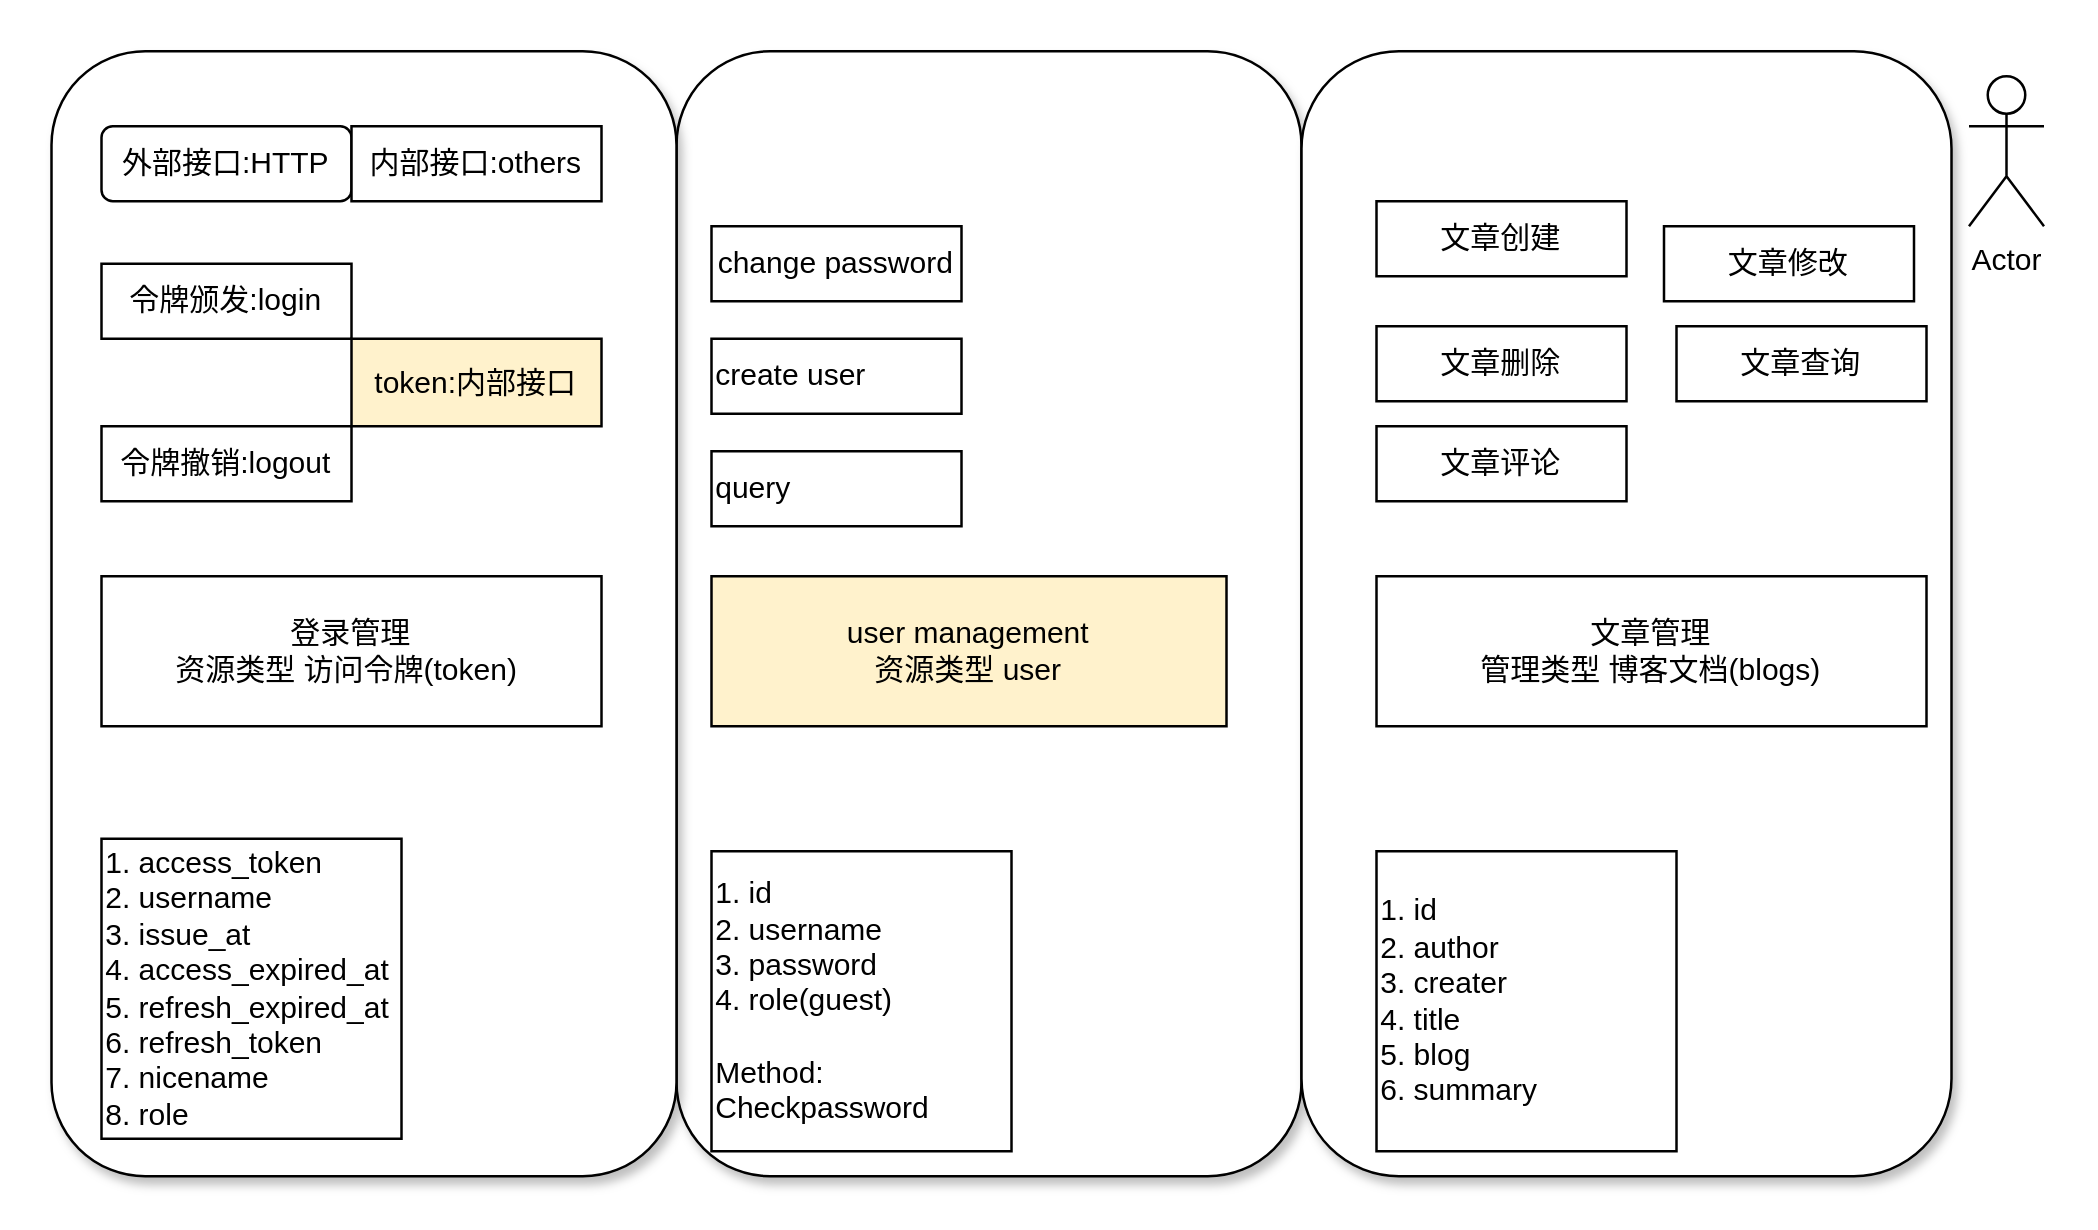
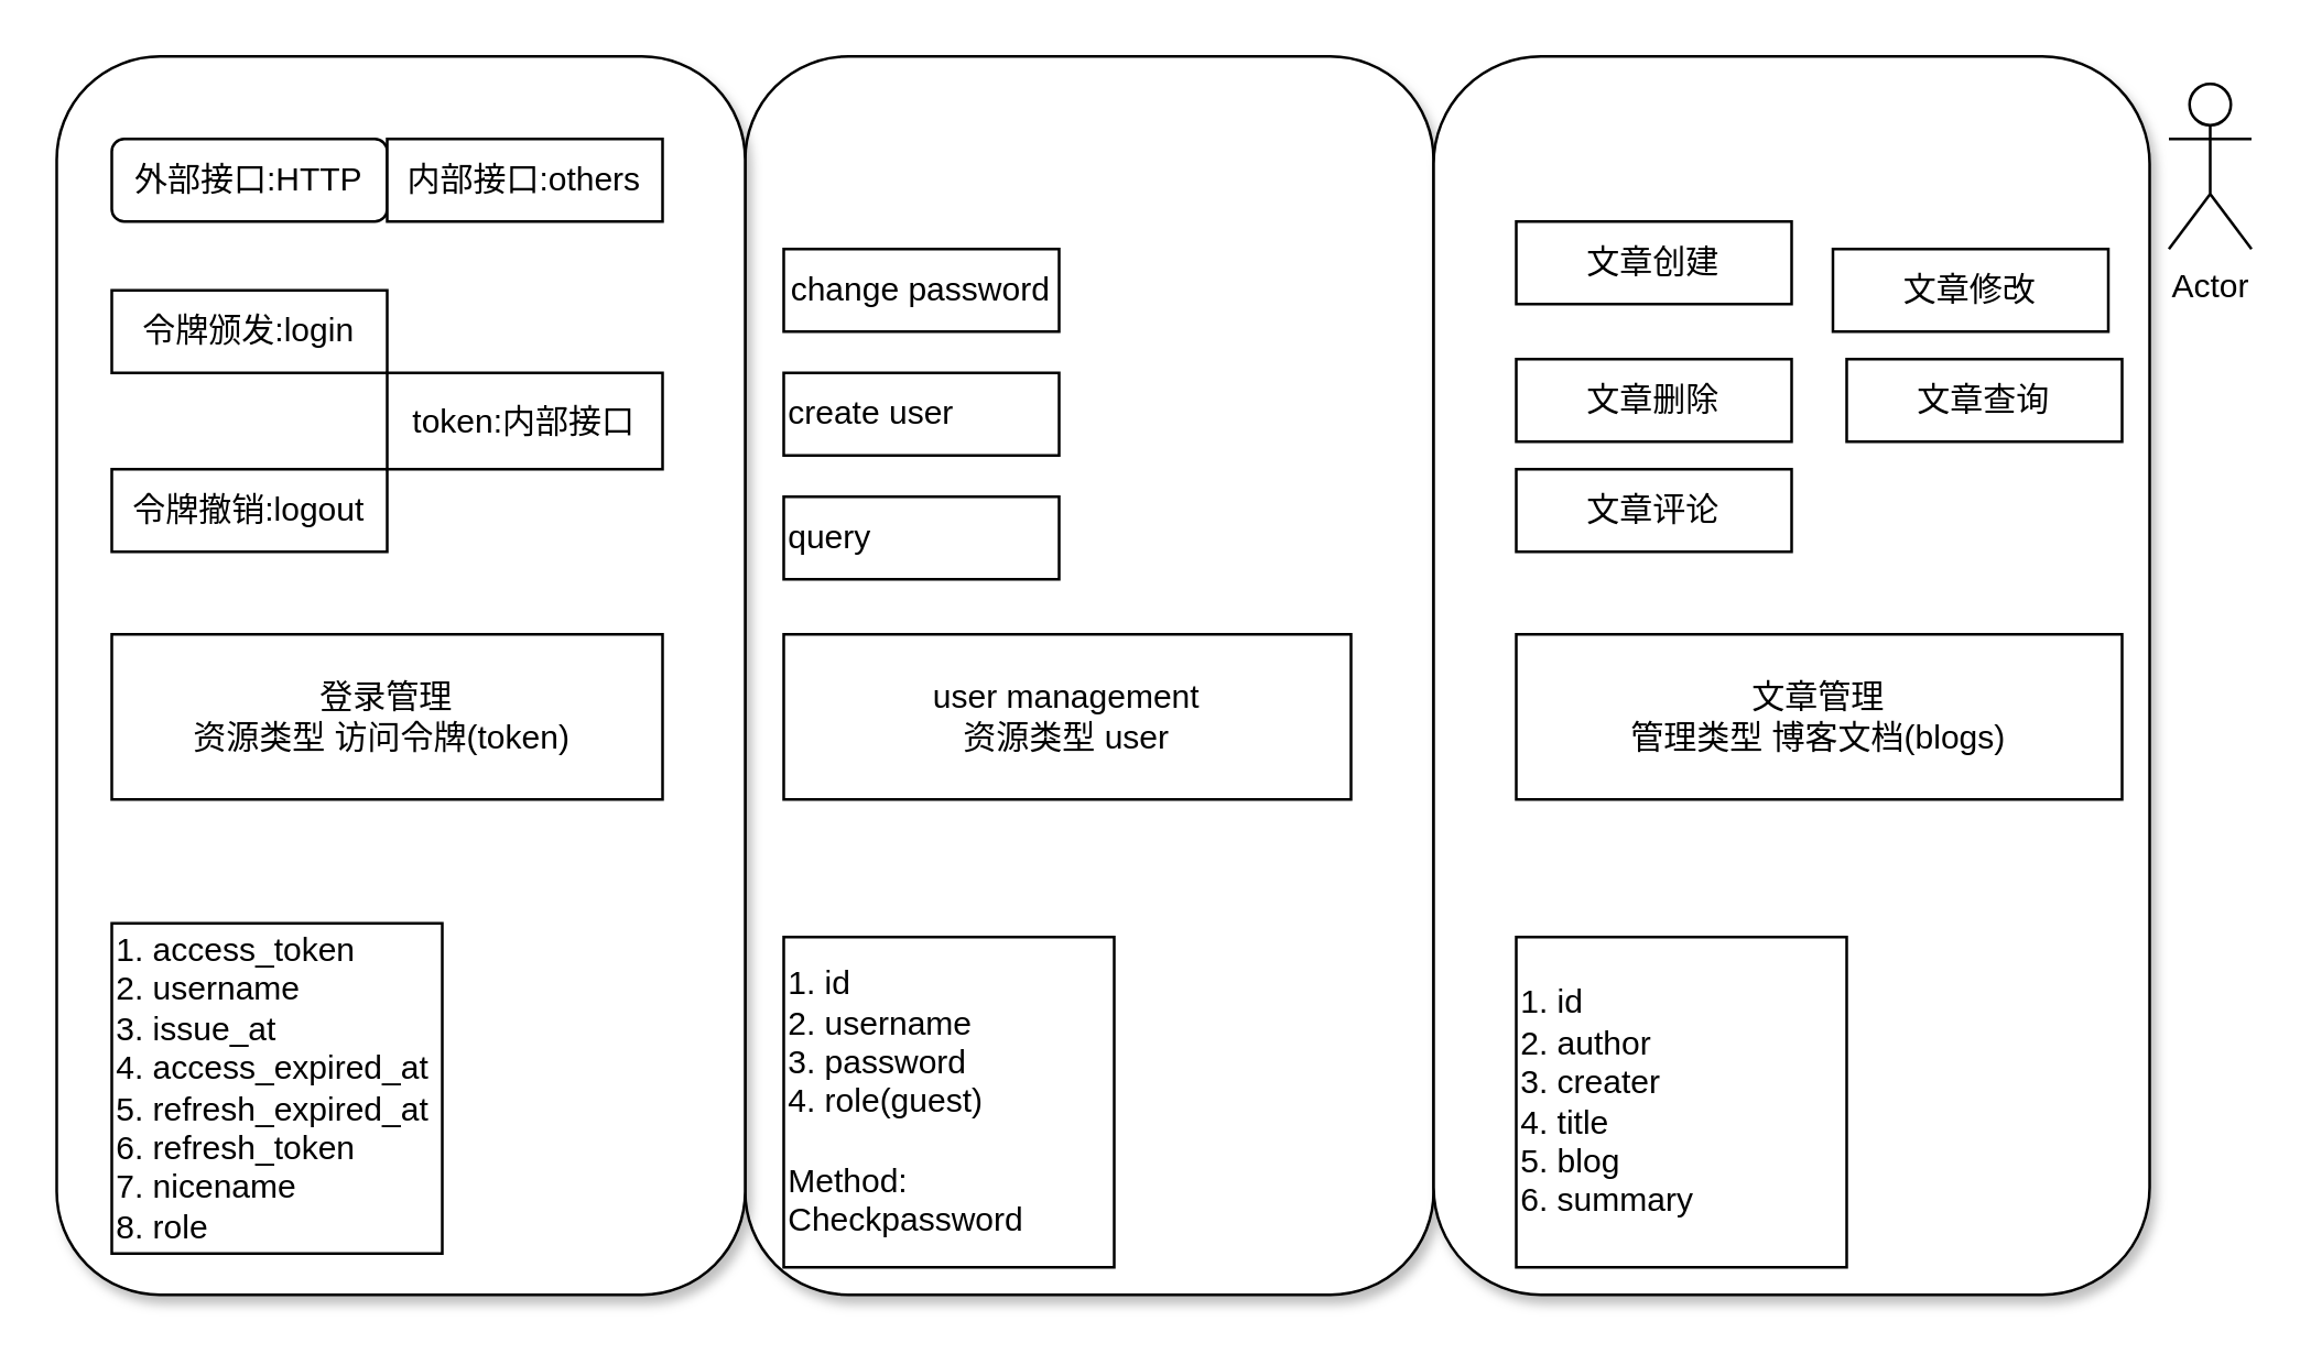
  <mxCell id="0" />
  <mxCell id="1" parent="0" />
  <mxCell id="2" value="" style="rounded=1;whiteSpace=wrap;html=1;shadow=1;movable=1;resizable=1;rotatable=1;deletable=1;editable=1;connectable=1;" vertex="1" parent="1"><mxGeometry x="270" width="250" height="450" as="geometry" y="20" /></mxCell>
  <mxCell id="3" value="" style="rounded=1;whiteSpace=wrap;html=1;shadow=1;movable=1;resizable=1;rotatable=1;deletable=1;editable=1;connectable=1;" vertex="1" parent="1"><mxGeometry x="520" width="260" height="450" as="geometry" y="20" /></mxCell>
  <mxCell id="4" value="" style="rounded=1;whiteSpace=wrap;html=1;shadow=1;movable=1;resizable=1;rotatable=1;deletable=1;editable=1;connectable=1;" vertex="1" parent="1"><mxGeometry x="20" width="250" height="450" as="geometry" y="20" /></mxCell>
  <mxCell id="5" value="登录管理&lt;br&gt;资源类型 访问令牌(token)&amp;nbsp;" style="rounded=0;whiteSpace=wrap;html=1;" vertex="1" parent="1"><mxGeometry x="40" y="230" width="200" height="60" as="geometry" /></mxCell>
- <mxCell id="6" value="user management&lt;br&gt;资源类型 user" style="rounded=0;whiteSpace=wrap;html=1;fillColor=#fff2cc;" vertex="1" parent="1"><mxGeometry x="284" y="230" width="206" height="60" as="geometry" /></mxCell>
+ <mxCell id="6" value="user management&lt;br&gt;资源类型 user" style="rounded=0;whiteSpace=wrap;html=1;" vertex="1" parent="1"><mxGeometry x="284" y="230" width="206" height="60" as="geometry" /></mxCell>
  <mxCell id="7" value="文章管理&lt;br&gt;管理类型 博客文档(blogs)" style="rounded=0;whiteSpace=wrap;html=1;" vertex="1" parent="1"><mxGeometry x="550" y="230" width="220" height="60" as="geometry" /></mxCell>
  <mxCell id="8" value="1. id&lt;br&gt;2. username&lt;br&gt;3. password&lt;br&gt;4. role(guest)&lt;br&gt;&lt;br&gt;Method:&lt;br&gt;Checkpassword" style="whiteSpace=wrap;html=1;aspect=fixed;align=left;" vertex="1" parent="1"><mxGeometry x="284" y="340" width="120" height="120" as="geometry" /></mxCell>
  <mxCell id="9" value="1. access_token&lt;br&gt;2. username&lt;br&gt;3. issue_at&lt;br&gt;4. access_expired_at&lt;br&gt;5. refresh_expired_at&lt;br&gt;6. refresh_token&lt;br&gt;7. nicename&lt;br&gt;8. role" style="whiteSpace=wrap;html=1;aspect=fixed;align=left;" vertex="1" parent="1"><mxGeometry x="40" y="335" width="120" height="120" as="geometry" /></mxCell>
  <mxCell id="10" value="&lt;div style=&quot;&quot;&gt;&lt;span style=&quot;background-color: initial;&quot;&gt;1. id&lt;/span&gt;&lt;/div&gt;&lt;div style=&quot;&quot;&gt;&lt;span style=&quot;background-color: initial;&quot;&gt;2. author&lt;/span&gt;&lt;/div&gt;&lt;div style=&quot;&quot;&gt;&lt;span style=&quot;background-color: initial;&quot;&gt;3. creater&lt;/span&gt;&lt;/div&gt;&lt;div style=&quot;&quot;&gt;&lt;span style=&quot;background-color: initial;&quot;&gt;4. title&lt;/span&gt;&lt;/div&gt;&lt;div style=&quot;&quot;&gt;&lt;span style=&quot;background-color: initial;&quot;&gt;5. blog&lt;/span&gt;&lt;/div&gt;&lt;div style=&quot;&quot;&gt;&lt;span style=&quot;background-color: initial;&quot;&gt;6. summary&lt;/span&gt;&lt;/div&gt;" style="whiteSpace=wrap;html=1;aspect=fixed;align=left;" vertex="1" parent="1"><mxGeometry x="550" y="340" width="120" height="120" as="geometry" /></mxCell>
  <mxCell id="11" value="令牌颁发:login" style="rounded=0;whiteSpace=wrap;html=1;" vertex="1" parent="1"><mxGeometry x="40" y="105" width="100" height="30" as="geometry" /></mxCell>
  <mxCell id="12" value="令牌撤销:logout" style="rounded=0;whiteSpace=wrap;html=1;" vertex="1" parent="1"><mxGeometry x="40" y="170" width="100" height="30" as="geometry" /></mxCell>
- <mxCell id="13" value="token:内部接口" style="rounded=0;whiteSpace=wrap;html=1;fillColor=#fff2cc;" vertex="1" parent="1"><mxGeometry x="140" y="135" width="100" height="35" as="geometry" /></mxCell>
+ <mxCell id="13" value="token:内部接口" style="rounded=0;whiteSpace=wrap;html=1;" vertex="1" parent="1"><mxGeometry x="140" y="135" width="100" height="35" as="geometry" /></mxCell>
  <mxCell id="14" value="change password" style="rounded=0;whiteSpace=wrap;html=1;" vertex="1" parent="1"><mxGeometry x="284" y="90" width="100" height="30" as="geometry" /></mxCell>
  <mxCell id="15" value="create user" style="rounded=0;whiteSpace=wrap;html=1;align=left;" vertex="1" parent="1"><mxGeometry x="284" y="135" width="100" height="30" as="geometry" /></mxCell>
  <mxCell id="16" value="query" style="rounded=0;whiteSpace=wrap;html=1;align=left;" vertex="1" parent="1"><mxGeometry x="284" y="180" width="100" height="30" as="geometry" /></mxCell>
  <mxCell id="17" value="文章修改" style="rounded=0;whiteSpace=wrap;html=1;" vertex="1" parent="1"><mxGeometry x="665" y="90" width="100" height="30" as="geometry" /></mxCell>
  <mxCell id="18" value="文章创建" style="rounded=0;whiteSpace=wrap;html=1;" vertex="1" parent="1"><mxGeometry x="550" y="80" width="100" height="30" as="geometry" /></mxCell>
  <mxCell id="19" value="文章评论" style="rounded=0;whiteSpace=wrap;html=1;" vertex="1" parent="1"><mxGeometry x="550" y="170" width="100" height="30" as="geometry" /></mxCell>
  <mxCell id="20" value="文章删除" style="rounded=0;whiteSpace=wrap;html=1;" vertex="1" parent="1"><mxGeometry x="550" y="130" width="100" height="30" as="geometry" /></mxCell>
  <mxCell id="21" value="文章查询" style="rounded=0;whiteSpace=wrap;html=1;" vertex="1" parent="1"><mxGeometry x="670" y="130" width="100" height="30" as="geometry" /></mxCell>
  <mxCell id="22" value="Actor" style="shape=umlActor;verticalLabelPosition=bottom;verticalAlign=top;html=1;outlineConnect=0;" vertex="1" parent="1"><mxGeometry x="787" y="30" width="30" height="60" as="geometry" /></mxCell>
  <mxCell id="23" value="&lt;div style=&quot;text-align: left;&quot;&gt;&lt;span style=&quot;background-color: initial;&quot;&gt;外部接口:HTTP&lt;/span&gt;&lt;/div&gt;" style="whiteSpace=wrap;html=1;rounded=1;" vertex="1" parent="1"><mxGeometry x="40" y="50" width="100" height="30" as="geometry" /></mxCell>
  <mxCell id="24" value="&lt;div style=&quot;text-align: left;&quot;&gt;&lt;span style=&quot;background-color: initial;&quot;&gt;内部接口:others&lt;/span&gt;&lt;/div&gt;" style="rounded=0;whiteSpace=wrap;html=1;" vertex="1" parent="1"><mxGeometry x="140" y="50" width="100" height="30" as="geometry" /></mxCell>
